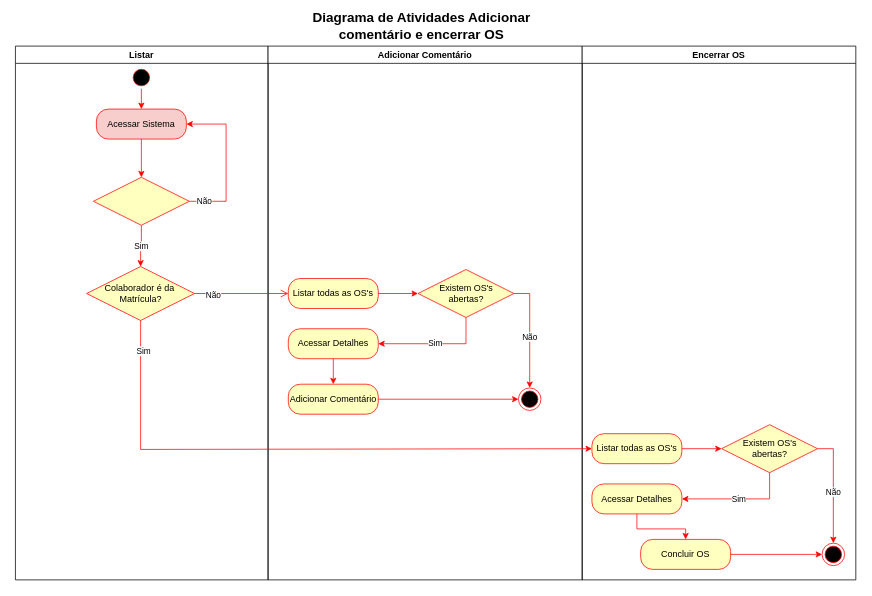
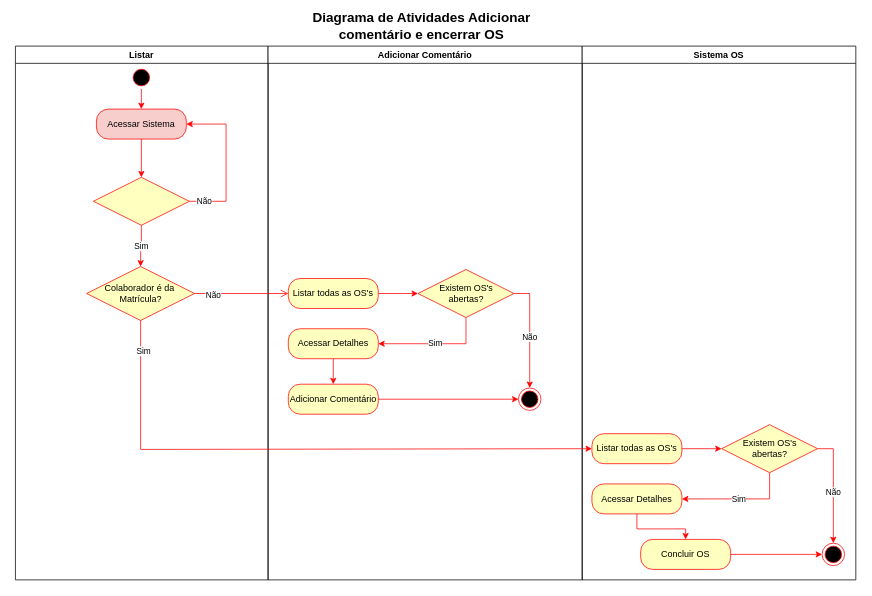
  <mxCell id="0" />
  <mxCell id="1" parent="0" />
  <mxCell id="2" value="Listar" style="swimlane;whiteSpace=wrap;html=1;startSize=23;" vertex="1" parent="1"><mxGeometry x="20" y="61" width="337" height="712" as="geometry" /></mxCell>
  <mxCell id="3" style="edgeStyle=orthogonalEdgeStyle;rounded=0;orthogonalLoop=1;jettySize=auto;html=1;entryX=0.5;entryY=0;entryDx=0;entryDy=0;strokeColor=#FF0000;exitX=0.5;exitY=1;exitDx=0;exitDy=0;" edge="1" parent="2" source="4" target="6"><mxGeometry relative="1" as="geometry"><mxPoint x="168" y="112" as="targetPoint" /></mxGeometry></mxCell>
  <mxCell id="4" value="" style="ellipse;html=1;shape=startState;fillColor=#000000;strokeColor=#ff0000;" vertex="1" parent="2"><mxGeometry x="153" y="27" width="30" height="30" as="geometry" /></mxCell>
  <mxCell id="5" style="edgeStyle=orthogonalEdgeStyle;rounded=0;orthogonalLoop=1;jettySize=auto;html=1;exitX=0.5;exitY=1;exitDx=0;exitDy=0;entryX=0.5;entryY=0;entryDx=0;entryDy=0;strokeColor=#FF0000;" edge="1" parent="2" source="6" target="8"><mxGeometry relative="1" as="geometry" /></mxCell>
  <mxCell id="6" value="Acessar Sistema" style="rounded=1;whiteSpace=wrap;html=1;arcSize=40;fontColor=#000000;fillColor=#f8cecc;strokeColor=#ff0000;" vertex="1" parent="2"><mxGeometry x="108" y="84" width="120" height="40" as="geometry" /></mxCell>
  <mxCell id="7" value="Sim" style="edgeStyle=orthogonalEdgeStyle;rounded=0;orthogonalLoop=1;jettySize=auto;html=1;exitX=0.5;exitY=1;exitDx=0;exitDy=0;strokeColor=#FF0000;entryX=0.5;entryY=0;entryDx=0;entryDy=0;" edge="1" parent="2" source="8" target="10"><mxGeometry relative="1" as="geometry"><mxPoint x="223.059" y="376.0" as="targetPoint" /></mxGeometry></mxCell>
  <mxCell id="8" value="" style="rhombus;whiteSpace=wrap;html=1;fontColor=#000000;fillColor=#ffffc0;strokeColor=#ff0000;" vertex="1" parent="2"><mxGeometry x="104" y="175" width="128" height="64" as="geometry" /></mxCell>
  <mxCell id="9" value="Não" style="edgeStyle=orthogonalEdgeStyle;rounded=0;orthogonalLoop=1;jettySize=auto;html=1;exitX=1;exitY=0.5;exitDx=0;exitDy=0;entryX=1;entryY=0.5;entryDx=0;entryDy=0;strokeColor=#FF0000;" edge="1" parent="2" source="8" target="6"><mxGeometry x="-0.806" relative="1" as="geometry"><Array as="points"><mxPoint x="281" y="207" /><mxPoint x="281" y="104" /></Array><mxPoint as="offset" /></mxGeometry></mxCell>
  <mxCell id="10" value="" style="rhombus;whiteSpace=wrap;html=1;fontColor=#000000;fillColor=#ffffc0;strokeColor=#ff0000;" vertex="1" parent="2"><mxGeometry x="95" y="294" width="144" height="72" as="geometry" /></mxCell>
  <mxCell id="11" value="Colaborador é da&amp;nbsp;&lt;br&gt;Matrícula?" style="text;html=1;align=center;verticalAlign=middle;resizable=0;points=[];autosize=1;strokeColor=none;fillColor=none;" vertex="1" parent="2"><mxGeometry x="110" y="309.5" width="114" height="41" as="geometry" /></mxCell>
  <mxCell id="12" value="Adicionar Comentário" style="swimlane;whiteSpace=wrap;html=1;startSize=23;" vertex="1" parent="1"><mxGeometry x="357" y="61" width="419" height="712" as="geometry" /></mxCell>
  <mxCell id="13" style="edgeStyle=orthogonalEdgeStyle;rounded=0;orthogonalLoop=1;jettySize=auto;html=1;exitX=1;exitY=0.5;exitDx=0;exitDy=0;strokeColor=#FF0000;entryX=0;entryY=0.5;entryDx=0;entryDy=0;" edge="1" parent="12" source="14" target="19"><mxGeometry relative="1" as="geometry"><mxPoint x="112" y="426" as="targetPoint" /></mxGeometry></mxCell>
  <mxCell id="14" value="Listar todas as OS's" style="rounded=1;whiteSpace=wrap;html=1;arcSize=40;fontColor=#000000;fillColor=#ffffc0;strokeColor=#ff0000;" vertex="1" parent="12"><mxGeometry x="27" y="310" width="120" height="40" as="geometry" /></mxCell>
  <mxCell id="15" value="" style="ellipse;html=1;shape=endState;fillColor=#000000;strokeColor=#ff0000;" vertex="1" parent="12"><mxGeometry x="334" y="456" width="30" height="30" as="geometry" /></mxCell>
  <mxCell id="16" style="edgeStyle=orthogonalEdgeStyle;rounded=0;orthogonalLoop=1;jettySize=auto;html=1;entryX=0.5;entryY=0;entryDx=0;entryDy=0;strokeColor=#FF0000;" edge="1" parent="12" source="19" target="15"><mxGeometry relative="1" as="geometry" /></mxCell>
  <mxCell id="17" value="Não" style="edgeLabel;html=1;align=center;verticalAlign=middle;resizable=0;points=[];" vertex="1" connectable="0" parent="16"><mxGeometry x="0.062" y="-1" relative="1" as="geometry"><mxPoint as="offset" /></mxGeometry></mxCell>
  <mxCell id="18" value="Sim" style="edgeStyle=orthogonalEdgeStyle;rounded=0;orthogonalLoop=1;jettySize=auto;html=1;exitX=0.5;exitY=1;exitDx=0;exitDy=0;strokeColor=#FF0000;entryX=1;entryY=0.5;entryDx=0;entryDy=0;" edge="1" parent="12" source="19" target="22"><mxGeometry relative="1" as="geometry"><mxPoint x="316.588" y="498.941" as="targetPoint" /></mxGeometry></mxCell>
  <mxCell id="19" value="" style="rhombus;whiteSpace=wrap;html=1;fontColor=#000000;fillColor=#ffffc0;strokeColor=#ff0000;" vertex="1" parent="12"><mxGeometry x="200" y="298" width="128" height="64" as="geometry" /></mxCell>
  <mxCell id="20" value="Existem OS's &lt;br&gt;abertas?" style="text;html=1;align=center;verticalAlign=middle;resizable=0;points=[];autosize=1;strokeColor=none;fillColor=none;" vertex="1" parent="12"><mxGeometry x="219" y="309.5" width="90" height="41" as="geometry" /></mxCell>
  <mxCell id="21" style="edgeStyle=orthogonalEdgeStyle;rounded=0;orthogonalLoop=1;jettySize=auto;html=1;exitX=0.5;exitY=1;exitDx=0;exitDy=0;strokeColor=#FF0000;entryX=0.5;entryY=0;entryDx=0;entryDy=0;" edge="1" parent="12" source="22" target="24"><mxGeometry relative="1" as="geometry"><mxPoint x="2" y="555" as="targetPoint" /></mxGeometry></mxCell>
  <mxCell id="22" value="Acessar Detalhes" style="rounded=1;whiteSpace=wrap;html=1;arcSize=40;fontColor=#000000;fillColor=#ffffc0;strokeColor=#ff0000;" vertex="1" parent="12"><mxGeometry x="27" y="377" width="120" height="40" as="geometry" /></mxCell>
  <mxCell id="23" style="edgeStyle=orthogonalEdgeStyle;rounded=0;orthogonalLoop=1;jettySize=auto;html=1;exitX=1;exitY=0.5;exitDx=0;exitDy=0;entryX=0;entryY=0.5;entryDx=0;entryDy=0;strokeColor=#FF0000;" edge="1" parent="12" source="24" target="15"><mxGeometry relative="1" as="geometry" /></mxCell>
  <mxCell id="24" value="Adicionar Comentário" style="rounded=1;whiteSpace=wrap;html=1;arcSize=40;fontColor=#000000;fillColor=#ffffc0;strokeColor=#ff0000;" vertex="1" parent="12"><mxGeometry x="27" y="451" width="120" height="40" as="geometry" /></mxCell>
  <mxCell id="25" value="&lt;b&gt;&lt;font style=&quot;font-size: 18px;&quot;&gt;Diagrama de Atividades Adicionar comentário e encerrar OS&lt;/font&gt;&lt;/b&gt;" style="text;strokeColor=none;align=center;fillColor=none;html=1;verticalAlign=middle;whiteSpace=wrap;rounded=0;" vertex="1" parent="1"><mxGeometry x="389" y="20" width="346.47" height="30" as="geometry" /></mxCell>
- <mxCell id="26" value="Encerrar OS" style="swimlane;whiteSpace=wrap;html=1;startSize=23;" vertex="1" parent="1"><mxGeometry x="776" y="61" width="365" height="712" as="geometry" /></mxCell>
+ <mxCell id="26" value="Sistema OS" style="swimlane;whiteSpace=wrap;html=1;startSize=23;" vertex="1" parent="1"><mxGeometry x="776" y="61" width="365" height="712" as="geometry" /></mxCell>
  <mxCell id="27" value="Listar todas as OS's" style="rounded=1;whiteSpace=wrap;html=1;arcSize=40;fontColor=#000000;fillColor=#ffffc0;strokeColor=#ff0000;" vertex="1" parent="26"><mxGeometry x="13" y="517" width="120" height="40" as="geometry" /></mxCell>
  <mxCell id="28" value="" style="ellipse;html=1;shape=endState;fillColor=#000000;strokeColor=#ff0000;" vertex="1" parent="26"><mxGeometry x="320" y="663" width="30" height="30" as="geometry" /></mxCell>
  <mxCell id="29" style="edgeStyle=orthogonalEdgeStyle;rounded=0;orthogonalLoop=1;jettySize=auto;html=1;entryX=0.5;entryY=0;entryDx=0;entryDy=0;strokeColor=#FF0000;" edge="1" parent="26" source="31" target="28"><mxGeometry relative="1" as="geometry" /></mxCell>
  <mxCell id="30" value="Não" style="edgeLabel;html=1;align=center;verticalAlign=middle;resizable=0;points=[];" vertex="1" connectable="0" parent="29"><mxGeometry x="0.062" y="-1" relative="1" as="geometry"><mxPoint as="offset" /></mxGeometry></mxCell>
  <mxCell id="31" value="" style="rhombus;whiteSpace=wrap;html=1;fontColor=#000000;fillColor=#ffffc0;strokeColor=#ff0000;" vertex="1" parent="26"><mxGeometry x="186" y="505" width="128" height="64" as="geometry" /></mxCell>
  <mxCell id="32" style="edgeStyle=orthogonalEdgeStyle;rounded=0;orthogonalLoop=1;jettySize=auto;html=1;exitX=1;exitY=0.5;exitDx=0;exitDy=0;strokeColor=#FF0000;entryX=0;entryY=0.5;entryDx=0;entryDy=0;" edge="1" parent="26" source="27" target="31"><mxGeometry relative="1" as="geometry"><mxPoint x="98" y="633" as="targetPoint" /></mxGeometry></mxCell>
  <mxCell id="33" value="Existem OS's &lt;br&gt;abertas?" style="text;html=1;align=center;verticalAlign=middle;resizable=0;points=[];autosize=1;strokeColor=none;fillColor=none;" vertex="1" parent="26"><mxGeometry x="205" y="516.5" width="90" height="41" as="geometry" /></mxCell>
  <mxCell id="34" value="Acessar Detalhes" style="rounded=1;whiteSpace=wrap;html=1;arcSize=40;fontColor=#000000;fillColor=#ffffc0;strokeColor=#ff0000;" vertex="1" parent="26"><mxGeometry x="13" y="584" width="120" height="40" as="geometry" /></mxCell>
  <mxCell id="35" value="Sim" style="edgeStyle=orthogonalEdgeStyle;rounded=0;orthogonalLoop=1;jettySize=auto;html=1;exitX=0.5;exitY=1;exitDx=0;exitDy=0;strokeColor=#FF0000;entryX=1;entryY=0.5;entryDx=0;entryDy=0;" edge="1" parent="26" source="31" target="34"><mxGeometry relative="1" as="geometry"><mxPoint x="302.588" y="705.941" as="targetPoint" /></mxGeometry></mxCell>
  <mxCell id="36" style="edgeStyle=orthogonalEdgeStyle;rounded=0;orthogonalLoop=1;jettySize=auto;html=1;exitX=1;exitY=0.5;exitDx=0;exitDy=0;entryX=0;entryY=0.5;entryDx=0;entryDy=0;strokeColor=#FF0000;" edge="1" parent="26" source="37" target="28"><mxGeometry relative="1" as="geometry" /></mxCell>
  <mxCell id="37" value="Concluir OS" style="rounded=1;whiteSpace=wrap;html=1;arcSize=40;fontColor=#000000;fillColor=#ffffc0;strokeColor=#ff0000;" vertex="1" parent="26"><mxGeometry x="78" y="658" width="120" height="40" as="geometry" /></mxCell>
  <mxCell id="38" style="edgeStyle=orthogonalEdgeStyle;rounded=0;orthogonalLoop=1;jettySize=auto;html=1;exitX=0.5;exitY=1;exitDx=0;exitDy=0;strokeColor=#FF0000;entryX=0.5;entryY=0;entryDx=0;entryDy=0;" edge="1" parent="26" source="34" target="37"><mxGeometry relative="1" as="geometry"><mxPoint x="-12" y="762" as="targetPoint" /></mxGeometry></mxCell>
  <mxCell id="39" value="" style="edgeStyle=orthogonalEdgeStyle;html=1;verticalAlign=bottom;endArrow=open;endSize=8;strokeColor=#ff0000;rounded=0;exitX=1;exitY=0.5;exitDx=0;exitDy=0;entryX=0;entryY=0.5;entryDx=0;entryDy=0;" edge="1" source="10" parent="1" target="14"><mxGeometry relative="1" as="geometry"><mxPoint x="152" y="534" as="targetPoint" /><mxPoint x="152" y="464" as="sourcePoint" /></mxGeometry></mxCell>
  <mxCell id="40" value="Não" style="edgeLabel;html=1;align=center;verticalAlign=middle;resizable=0;points=[];" vertex="1" connectable="0" parent="39"><mxGeometry x="-0.622" y="-1" relative="1" as="geometry"><mxPoint as="offset" /></mxGeometry></mxCell>
  <mxCell id="41" style="edgeStyle=orthogonalEdgeStyle;rounded=0;orthogonalLoop=1;jettySize=auto;html=1;entryX=0;entryY=0.5;entryDx=0;entryDy=0;strokeColor=#FF0000;" edge="1" parent="1" source="10" target="27"><mxGeometry relative="1" as="geometry"><Array as="points"><mxPoint x="187" y="599" /></Array></mxGeometry></mxCell>
  <mxCell id="42" value="Sim" style="edgeLabel;html=1;align=center;verticalAlign=middle;resizable=0;points=[];" vertex="1" connectable="0" parent="41"><mxGeometry x="-0.897" y="3" relative="1" as="geometry"><mxPoint as="offset" /></mxGeometry></mxCell>
